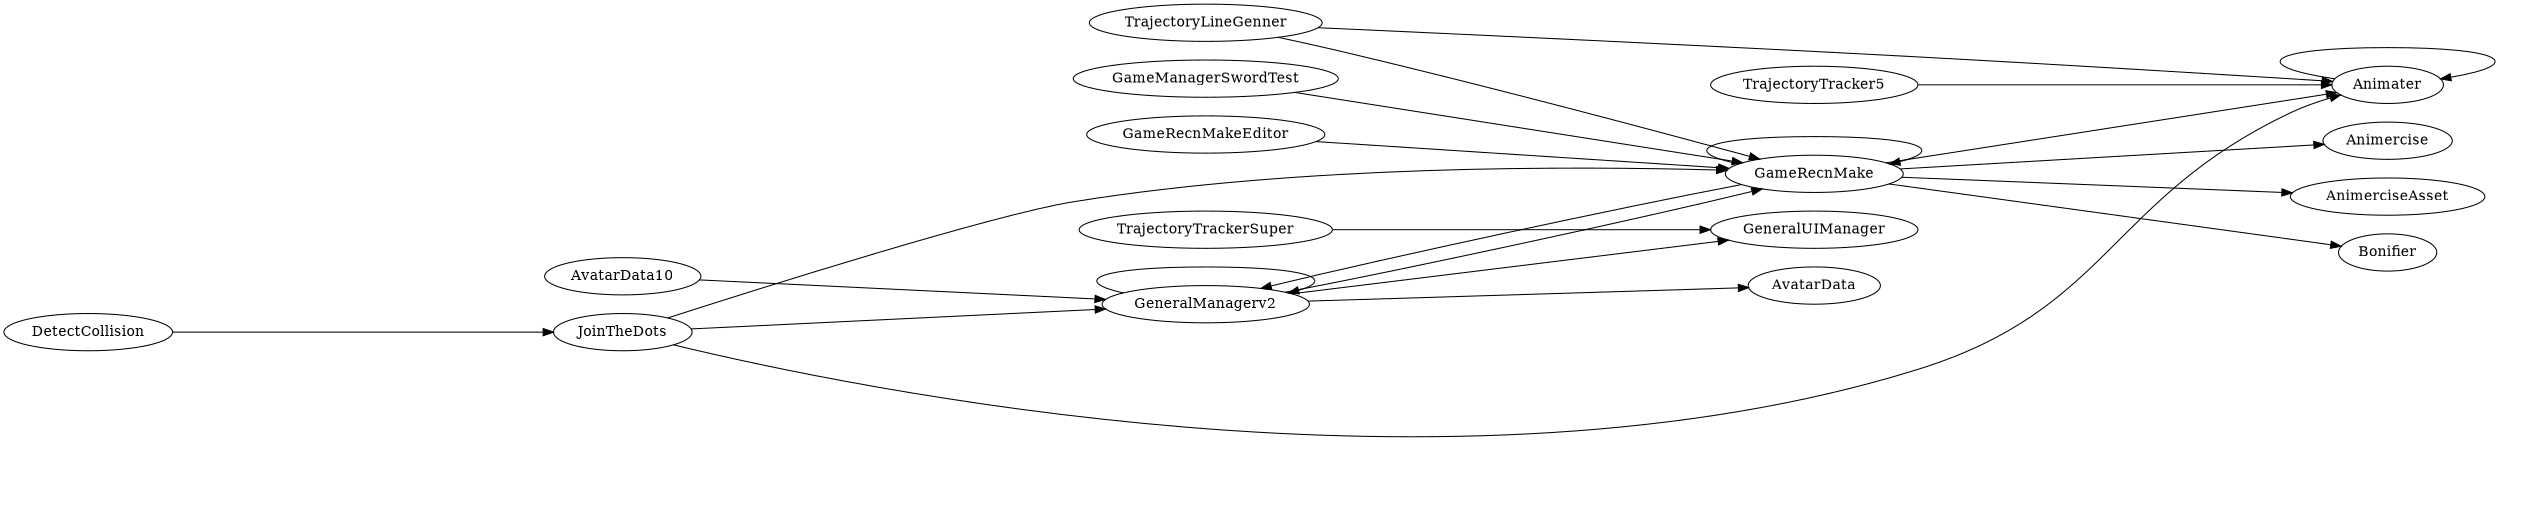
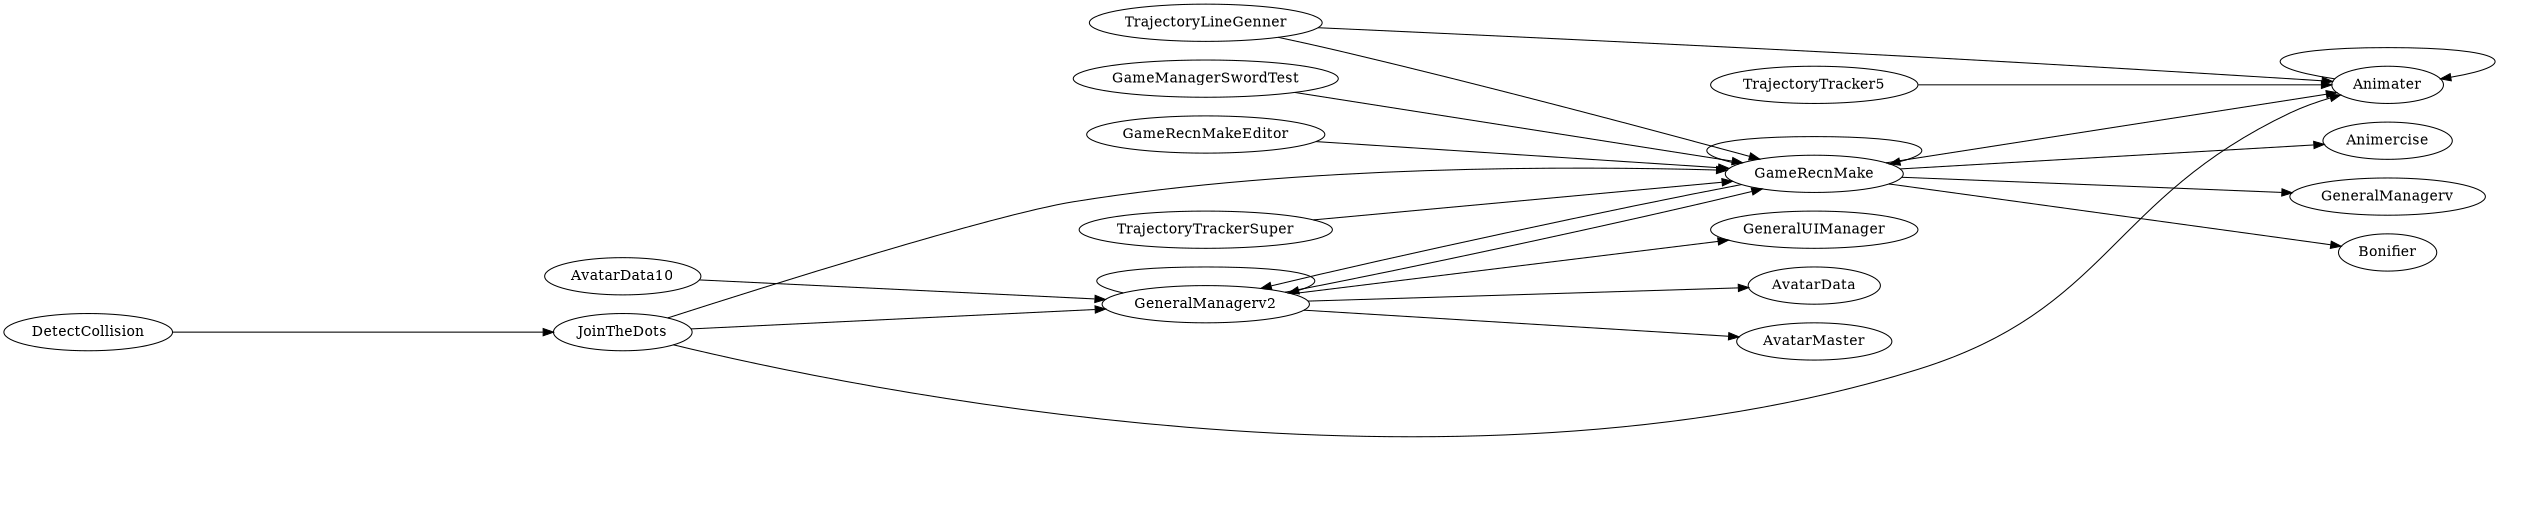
  digraph {
    nodesep=0.25
    rankdir=LR
    ranksep=5.0
    JoinTheDots
    GeneralManagerv2
    GameRecnMake
    Animater
    AvatarData
+   AvatarMaster
    GeneralUIManager
    Animercise
-   AnimerciseAsset
+   AnimerciseAsset [label=GeneralManagerv]
    Bonifier
    DetectCollision
    n12 [label=AvatarData10]
    TrajectoryTrackerSuper
    TrajectoryLineGenner
    GameManagerSwordTest
    GameRecnMakeEditor
    n17 [label=TrajectoryTracker5]
    JoinTheDots -> GeneralManagerv2
    JoinTheDots -> GameRecnMake
    JoinTheDots -> Animater
    GeneralManagerv2 -> GeneralManagerv2
    GeneralManagerv2 -> GameRecnMake
    GeneralManagerv2 -> AvatarData
+   GeneralManagerv2 -> AvatarMaster
    GeneralManagerv2 -> GeneralUIManager
    GameRecnMake -> GeneralManagerv2
    GameRecnMake -> GameRecnMake
    GameRecnMake -> Animater
    GameRecnMake -> Animercise
    GameRecnMake -> AnimerciseAsset
    GameRecnMake -> Bonifier
    Animater -> Animater
    DetectCollision -> JoinTheDots
    n12 -> GeneralManagerv2
-   TrajectoryTrackerSuper -> GeneralUIManager
+   TrajectoryTrackerSuper -> GameRecnMake
    TrajectoryLineGenner -> GameRecnMake
    TrajectoryLineGenner -> Animater
    GameManagerSwordTest -> GameRecnMake
    GameRecnMakeEditor -> GameRecnMake
    n17 -> Animater
  }
